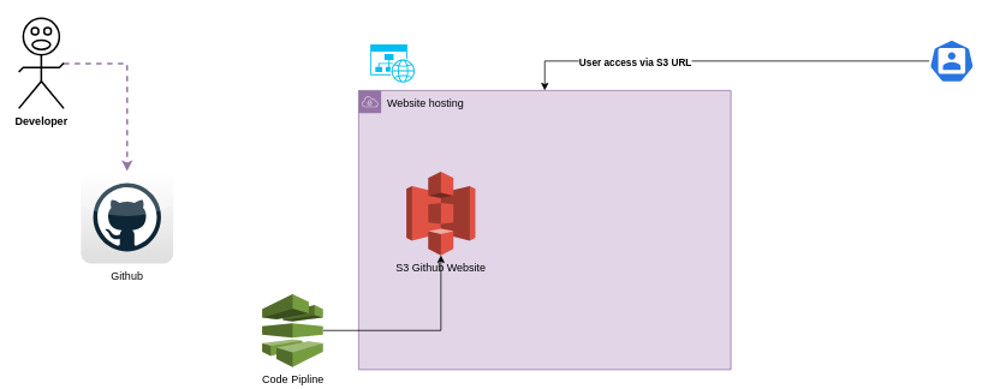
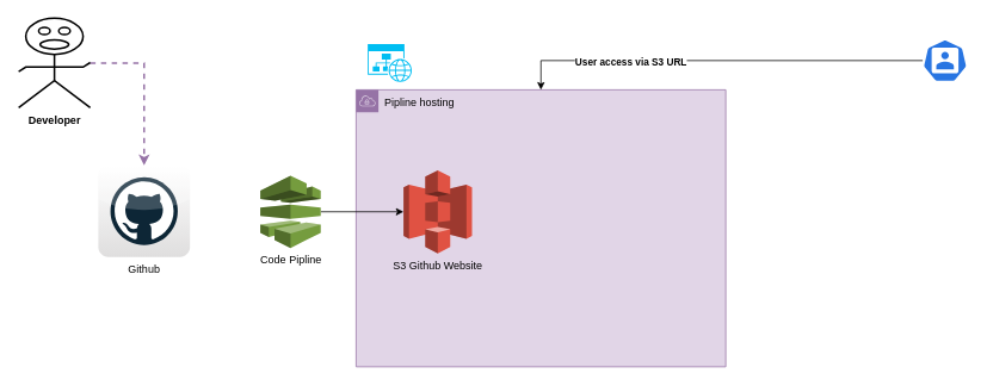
  <mxCell id="0" />
  <mxCell id="1" parent="0" />
- <mxCell id="2" value="Website hosting" style="sketch=0;outlineConnect=0;html=1;whiteSpace=wrap;fontSize=12;fontStyle=0;shape=mxgraph.aws4.group;grIcon=mxgraph.aws4.group_vpc;strokeColor=#9673a6;fillColor=#e1d5e7;verticalAlign=top;align=left;spacingLeft=30;dashed=0;" vertex="1" parent="1"><mxGeometry x="397" y="100" width="413" height="310" as="geometry" /></mxCell>
+ <mxCell id="2" value="Pipline hosting" style="sketch=0;outlineConnect=0;html=1;whiteSpace=wrap;fontSize=12;fontStyle=0;shape=mxgraph.aws4.group;grIcon=mxgraph.aws4.group_vpc;strokeColor=#9673a6;fillColor=#e1d5e7;verticalAlign=top;align=left;spacingLeft=30;dashed=0;" vertex="1" parent="1"><mxGeometry x="397" y="100" width="413" height="310" as="geometry" /></mxCell>
  <mxCell id="3" value="S3 Github Website" style="outlineConnect=0;dashed=0;verticalLabelPosition=bottom;verticalAlign=top;align=center;html=1;shape=mxgraph.aws3.s3;fillColor=#E05243;gradientColor=none;" vertex="1" parent="1"><mxGeometry x="450" y="190" width="76.5" height="93" as="geometry" /></mxCell>
  <mxCell id="4" style="edgeStyle=orthogonalEdgeStyle;rounded=0;orthogonalLoop=1;jettySize=auto;html=1;" edge="1" parent="1" source="5" target="3"><mxGeometry relative="1" as="geometry" /></mxCell>
- <mxCell id="5" value="Code Pipline" style="outlineConnect=0;dashed=0;verticalLabelPosition=bottom;verticalAlign=top;align=center;html=1;shape=mxgraph.aws3.codepipeline;fillColor=#759C3E;gradientColor=none;" vertex="1" parent="1"><mxGeometry x="290" y="326" width="67.5" height="81" as="geometry" /></mxCell>
- <mxCell id="6" value="Github" style="dashed=0;outlineConnect=0;html=1;align=center;labelPosition=center;verticalLabelPosition=bottom;verticalAlign=top;shape=mxgraph.webicons.github;gradientColor=#DFDEDE" vertex="1" parent="1"><mxGeometry x="89" y="189.6" width="102.4" height="102.4" as="geometry" /></mxCell>
+ <mxCell id="5" value="Code Pipline" style="outlineConnect=0;dashed=0;verticalLabelPosition=bottom;verticalAlign=top;align=center;html=1;shape=mxgraph.aws3.codepipeline;fillColor=#759C3E;gradientColor=none;" vertex="1" parent="1"><mxGeometry x="290" y="196" width="67.5" height="81" as="geometry" /></mxCell>
+ <mxCell id="6" value="Github" style="dashed=0;outlineConnect=0;html=1;align=center;labelPosition=center;verticalLabelPosition=bottom;verticalAlign=top;shape=mxgraph.webicons.github;gradientColor=#DFDEDE" vertex="1" parent="1"><mxGeometry x="109" y="184.6" width="102.4" height="102.4" as="geometry" /></mxCell>
  <mxCell id="7" style="edgeStyle=orthogonalEdgeStyle;rounded=0;orthogonalLoop=1;jettySize=auto;html=1;fillColor=#e1d5e7;strokeColor=#9673a6;strokeWidth=2;dashed=1;" edge="1" parent="1" source="8" target="6"><mxGeometry relative="1" as="geometry" /></mxCell>
- <mxCell id="8" value="&lt;b&gt;Developer&lt;/b&gt;" style="verticalLabelPosition=bottom;html=1;verticalAlign=top;strokeWidth=2;shape=mxgraph.lean_mapping.verbal;pointerEvents=1;" vertex="1" parent="1"><mxGeometry x="20" y="20" width="50" height="100" as="geometry" /></mxCell>
+ <mxCell id="8" value="&lt;b&gt;Developer&lt;/b&gt;" style="verticalLabelPosition=bottom;html=1;verticalAlign=top;strokeWidth=2;shape=mxgraph.lean_mapping.verbal;pointerEvents=1;" vertex="1" parent="1"><mxGeometry x="20" y="20" width="80" height="100" as="geometry" /></mxCell>
  <mxCell id="9" value="" style="verticalLabelPosition=bottom;html=1;verticalAlign=top;align=center;strokeColor=none;fillColor=#00BEF2;shape=mxgraph.azure.website_generic;pointerEvents=1;" vertex="1" parent="1"><mxGeometry x="410" y="48.75" width="50" height="42.5" as="geometry" /></mxCell>
  <mxCell id="10" style="edgeStyle=orthogonalEdgeStyle;rounded=0;orthogonalLoop=1;jettySize=auto;html=1;" edge="1" parent="1" source="12" target="2"><mxGeometry relative="1" as="geometry" /></mxCell>
  <mxCell id="11" value="User access via S3 URL" style="edgeLabel;html=1;align=center;verticalAlign=middle;resizable=0;points=[];fontStyle=1" vertex="1" connectable="0" parent="10"><mxGeometry x="0.425" y="1" relative="1" as="geometry"><mxPoint as="offset" /></mxGeometry></mxCell>
  <mxCell id="12" value="" style="sketch=0;html=1;dashed=0;whitespace=wrap;fillColor=#2875E2;strokeColor=#ffffff;points=[[0.005,0.63,0],[0.1,0.2,0],[0.9,0.2,0],[0.5,0,0],[0.995,0.63,0],[0.72,0.99,0],[0.5,1,0],[0.28,0.99,0]];shape=mxgraph.kubernetes.icon;prIcon=user" vertex="1" parent="1"><mxGeometry x="1030" y="43.25" width="50" height="48" as="geometry" /></mxCell>
